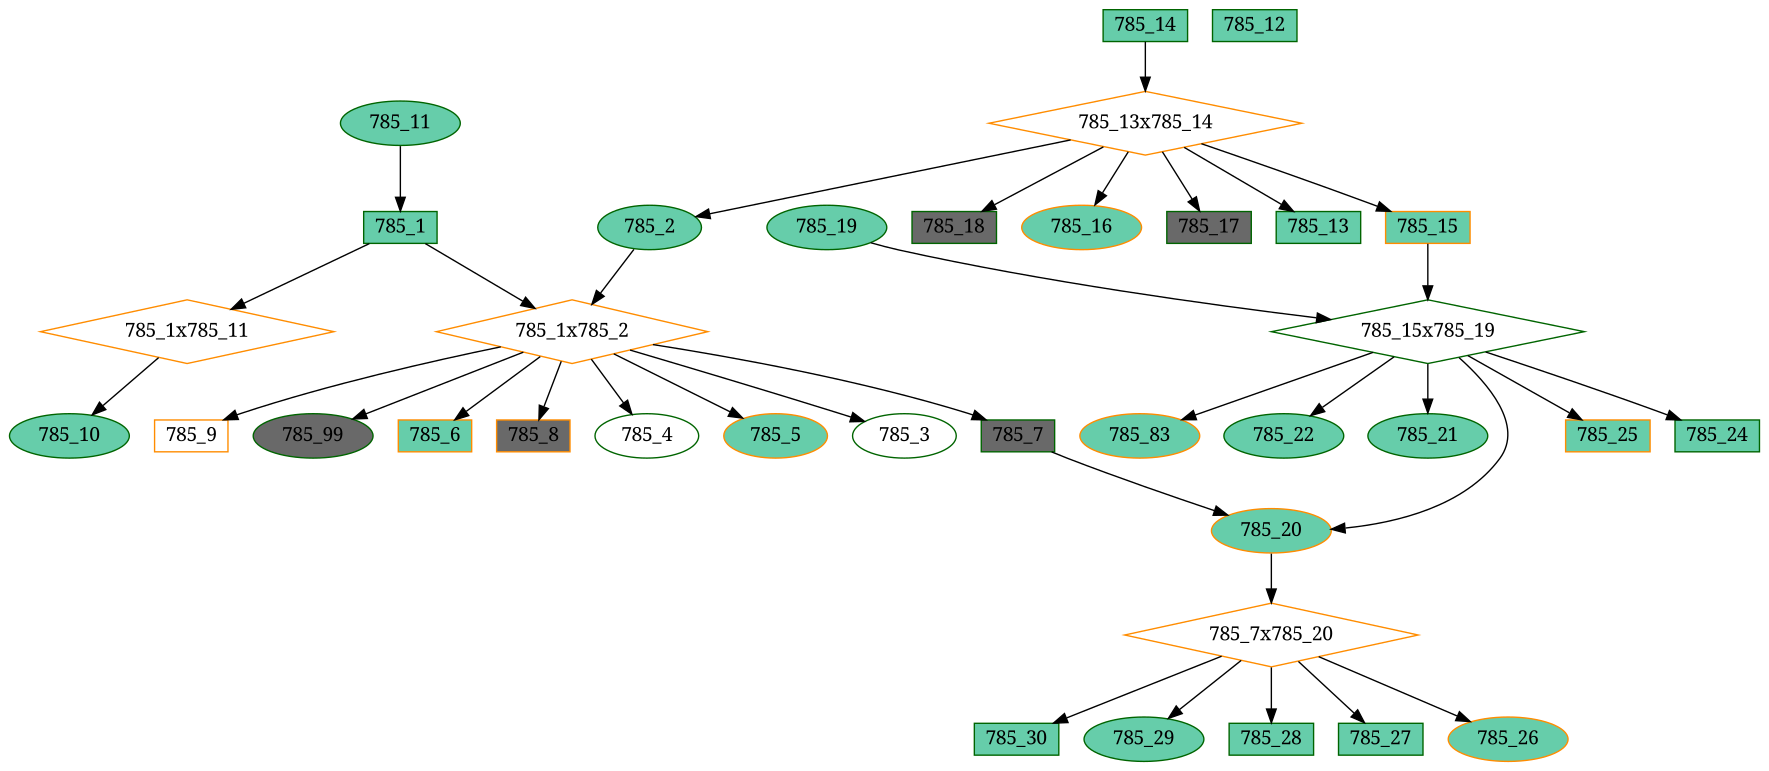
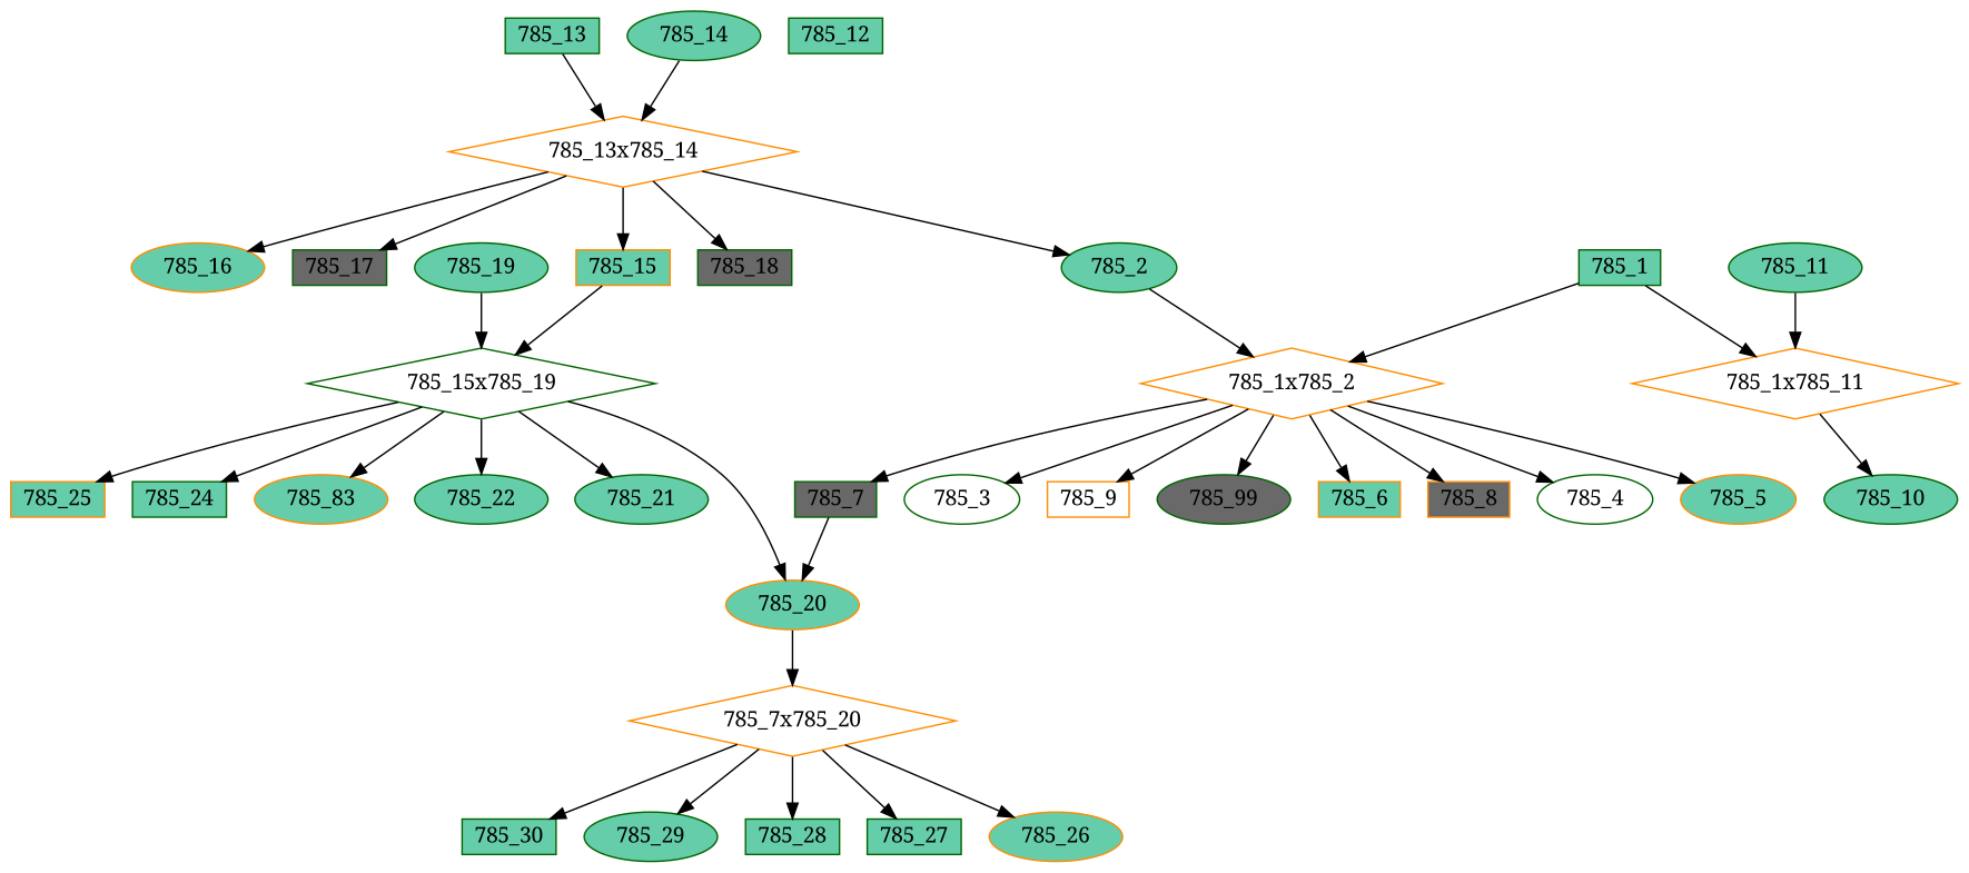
  digraph {
    fontname="Noto Serif"
    node [color=darkgreen fillcolor=aquamarine3 fontcolor=black fontname="Noto Serif" regular=0 shape=ellipse style=filled]
    edge [fontname="Noto Serif"]
    "785_13" [height=0.3 shape=box width=0.5]
    "785_13x785_14" [color=darkorange height=.1 shape=diamond width=.1 fillcolor="" fontcolor="" regular="" style=""]
    "785_2" [height=0.3 width=0.5]
    "785_15" [color=darkorange height=0.3 shape=box width=0.5]
    "785_18" [fillcolor=dimgrey height=0.3 shape=box width=0.5]
    "785_16" [color=darkorange height=0.3 width=0.5]
    "785_17" [fillcolor=dimgrey height=0.3 shape=box width=0.5]
    "785_1x785_2" [color=darkorange height=.1 shape=diamond width=.1 fillcolor="" fontcolor="" regular="" style=""]
    "785_15x785_19" [height=.1 shape=diamond width=.1 fillcolor="" fontcolor="" regular="" style=""]
    "785_7" [fillcolor=dimgrey height=0.3 shape=box width=0.5]
    "785_20" [color=darkorange height=0.3 width=0.5]
    "785_7x785_20" [color=darkorange height=.1 shape=diamond width=.1 fillcolor="" fontcolor="" regular="" style=""]
    "785_30" [height=0.3 shape=box width=0.5]
    "785_29" [height=0.3 width=0.5]
    "785_28" [height=0.3 shape=box width=0.5]
    "785_27" [height=0.3 shape=box width=0.5]
    "785_26" [color=darkorange height=0.3 width=0.5]
    "785_9" [color=darkorange fillcolor=white height=0.3 shape=box width=0.5]
    "785_99" [fillcolor=dimgrey height=0.3 width=0.5]
    "785_6" [color=darkorange height=0.3 shape=box width=0.5]
    "785_8" [color=darkorange fillcolor=dimgrey height=0.3 shape=box width=0.5]
    "785_4" [fillcolor=white height=0.3 width=0.5]
    "785_5" [color=darkorange height=0.3 width=0.5]
    "785_3" [fillcolor=white height=0.3 width=0.5]
    "785_12" [height=0.3 shape=box width=0.5]
    "785_10" [height=0.3 width=0.5]
    "785_1x785_11" [color=darkorange height=.1 shape=diamond width=.1 fillcolor="" fontcolor="" regular="" style=""]
    "785_11" [height=0.3 width=0.5]
    "785_1" [height=0.3 shape=box width=0.5]
    "785_25" [color=darkorange height=0.3 shape=box width=0.5]
    "785_24" [height=0.3 shape=box width=0.5]
    n32 [color=darkorange height=0.3 label="785_83" width=0.5]
    "785_22" [height=0.3 width=0.5]
    "785_21" [height=0.3 width=0.5]
-   "785_14" [height=0.3 shape=box width=0.5]
+   "785_14" [height=0.3 width=0.5]
    "785_19" [height=0.3 width=0.5]
-   "785_13x785_14" -> "785_13"
+   "785_13" -> "785_13x785_14"
    "785_13x785_14" -> "785_2"
    "785_13x785_14" -> "785_15"
    "785_13x785_14" -> "785_18"
    "785_13x785_14" -> "785_16"
    "785_13x785_14" -> "785_17"
    "785_2" -> "785_1x785_2"
    "785_15" -> "785_15x785_19"
    "785_1x785_2" -> "785_7"
    "785_1x785_2" -> "785_9"
    "785_1x785_2" -> "785_99"
    "785_1x785_2" -> "785_6"
    "785_1x785_2" -> "785_8"
    "785_1x785_2" -> "785_4"
    "785_1x785_2" -> "785_5"
    "785_1x785_2" -> "785_3"
    "785_15x785_19" -> "785_20"
    "785_15x785_19" -> "785_25"
    "785_15x785_19" -> "785_24"
    "785_15x785_19" -> n32
    "785_15x785_19" -> "785_22"
    "785_15x785_19" -> "785_21"
    "785_7" -> "785_20"
    "785_20" -> "785_7x785_20"
    "785_7x785_20" -> "785_30"
    "785_7x785_20" -> "785_29"
    "785_7x785_20" -> "785_28"
    "785_7x785_20" -> "785_27"
    "785_7x785_20" -> "785_26"
    "785_1x785_11" -> "785_10"
-   "785_11" -> "785_1"
+   "785_11" -> "785_1x785_11"
    "785_1" -> "785_1x785_2"
    "785_1" -> "785_1x785_11"
    "785_14" -> "785_13x785_14"
    "785_19" -> "785_15x785_19"
  }
